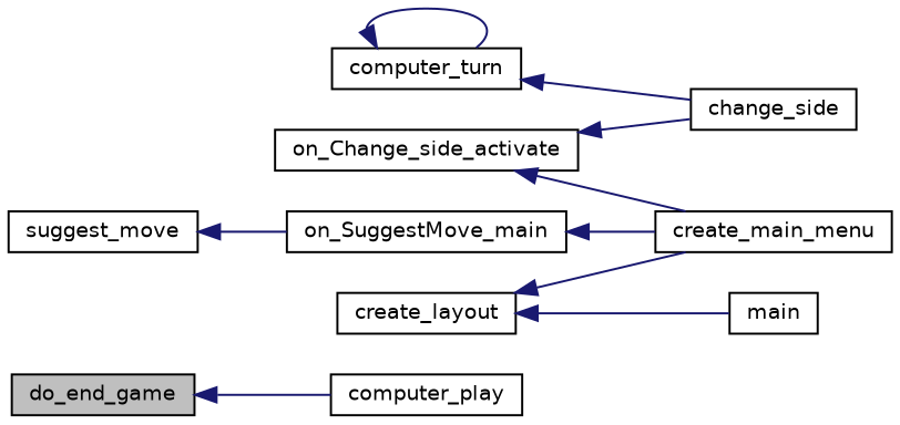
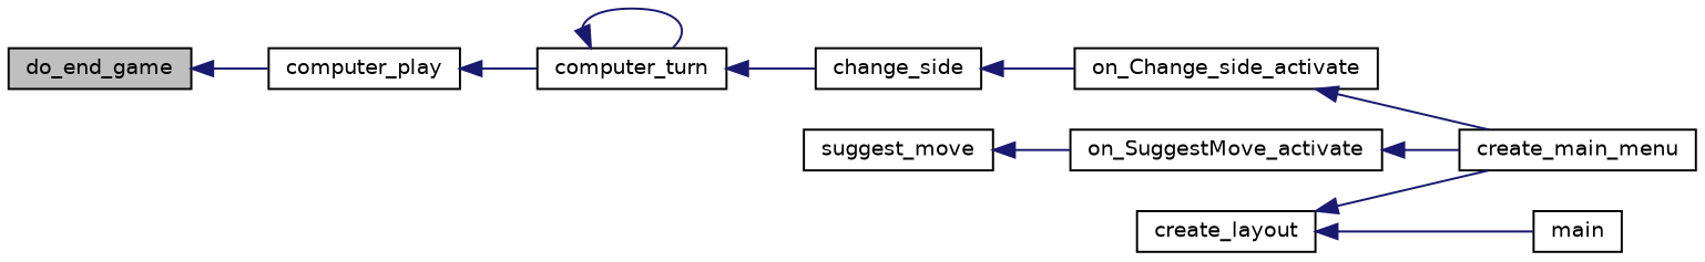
  digraph {
    rankdir=LR
    node [color=black fillcolor=white fontname=Helvetica fontsize=10 shape=record style=filled]
    edge [color=midnightblue dir=back fontname=Helvetica fontsize=10 labelfontname=Helvetica labelfontsize=10 style=solid]
    n1 [fillcolor=grey75 fontcolor=black height=0.2 label=do_end_game width=0.4]
    n2 [height=0.2 label=computer_play width=0.4]
    n3 [height=0.2 label=computer_turn width=0.4]
    n4 [height=0.2 label=change_side width=0.4]
    n5 [height=0.2 label=suggest_move width=0.4]
-   n6 [height=0.2 label=on_SuggestMove_main width=0.4]
+   n6 [height=0.2 label=on_SuggestMove_activate width=0.4]
    n7 [height=0.2 label=on_Change_side_activate width=0.4]
    n8 [height=0.2 label=create_main_menu width=0.4]
    n9 [height=0.2 label=create_layout width=0.4]
    n10 [height=0.2 label=main width=0.4]
    n1 -> n2
+   n2 -> n3
    n3 -> n3
    n3 -> n4
-   n7 -> n4
+   n4 -> n7
    n5 -> n6
    n6 -> n8
    n7 -> n8
    n9 -> n8
    n9 -> n10
  }
